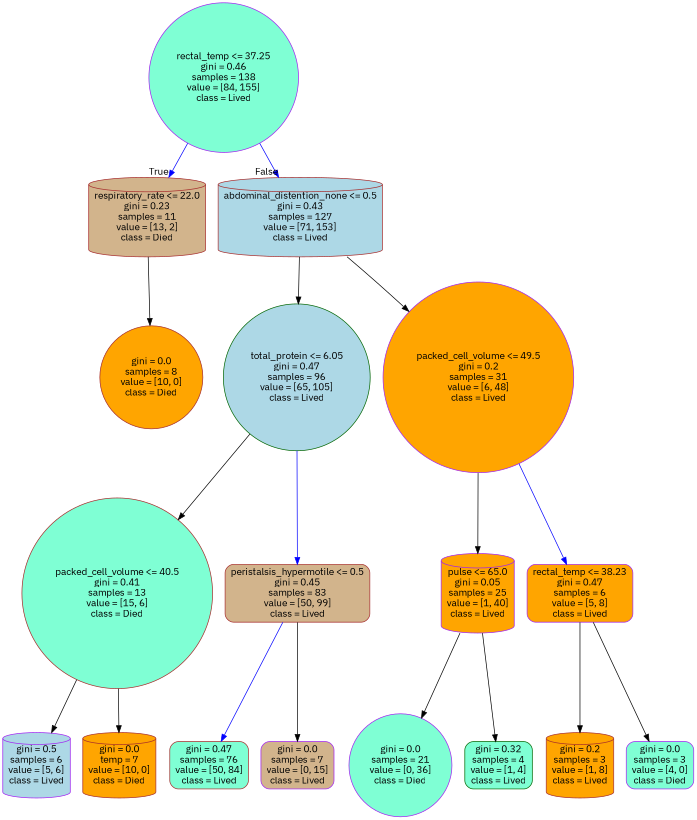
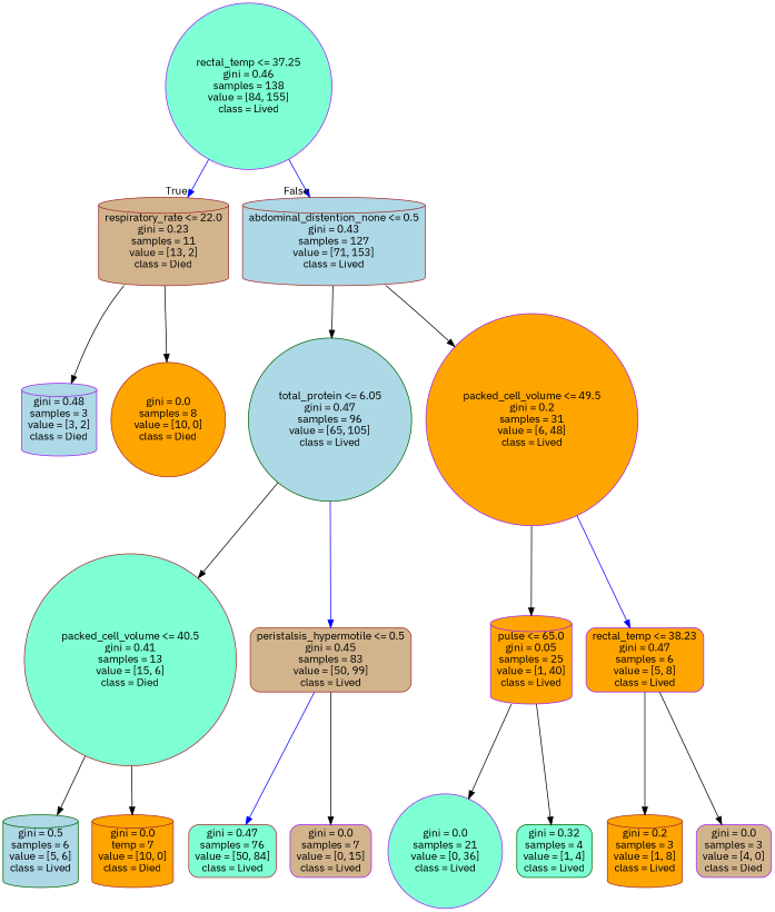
  digraph {
    fontname="IBM Plex Sans"
    node [color=purple fillcolor=orange fontname="IBM Plex Sans" shape=cylinder style="filled, rounded"]
    edge [color=black fontname="IBM Plex Sans"]
    n1 [fillcolor=aquamarine label="rectal_temp <= 37.25\ngini = 0.46\nsamples = 138\nvalue = [84, 155]\nclass = Lived" shape=circle]
    n2 [color=brown fillcolor=tan label="respiratory_rate <= 22.0\ngini = 0.23\nsamples = 11\nvalue = [13, 2]\nclass = Died"]
    n3 [color=brown fillcolor=lightblue label="abdominal_distention_none <= 0.5\ngini = 0.43\nsamples = 127\nvalue = [71, 153]\nclass = Lived"]
+   n4 [fillcolor=lightblue label="gini = 0.48\nsamples = 3\nvalue = [3, 2]\nclass = Died"]
    n5 [color=brown label="gini = 0.0\nsamples = 8\nvalue = [10, 0]\nclass = Died" shape=circle]
    n6 [color=darkgreen fillcolor=lightblue label="total_protein <= 6.05\ngini = 0.47\nsamples = 96\nvalue = [65, 105]\nclass = Lived" shape=circle]
    n7 [label="packed_cell_volume <= 49.5\ngini = 0.2\nsamples = 31\nvalue = [6, 48]\nclass = Lived" shape=circle]
    n8 [color=brown fillcolor=aquamarine label="packed_cell_volume <= 40.5\ngini = 0.41\nsamples = 13\nvalue = [15, 6]\nclass = Died" shape=circle]
    n9 [color=brown fillcolor=tan label="peristalsis_hypermotile <= 0.5\ngini = 0.45\nsamples = 83\nvalue = [50, 99]\nclass = Lived" shape=box]
    n10 [label="pulse <= 65.0\ngini = 0.05\nsamples = 25\nvalue = [1, 40]\nclass = Lived"]
    n11 [label="rectal_temp <= 38.23\ngini = 0.47\nsamples = 6\nvalue = [5, 8]\nclass = Lived" shape=box]
-   n12 [fillcolor=lightblue label="gini = 0.5\nsamples = 6\nvalue = [5, 6]\nclass = Lived"]
+   n12 [color=darkgreen fillcolor=lightblue label="gini = 0.5\nsamples = 6\nvalue = [5, 6]\nclass = Lived"]
    n13 [color=brown label="gini = 0.0\ntemp = 7\nvalue = [10, 0]\nclass = Died"]
    n14 [color=brown fillcolor=aquamarine label="gini = 0.47\nsamples = 76\nvalue = [50, 84]\nclass = Lived" shape=box]
    n15 [fillcolor=tan label="gini = 0.0\nsamples = 7\nvalue = [0, 15]\nclass = Lived" shape=box]
-   n16 [fillcolor=aquamarine label="gini = 0.0\nsamples = 21\nvalue = [0, 36]\nclass = Died" shape=circle]
+   n16 [fillcolor=aquamarine label="gini = 0.0\nsamples = 21\nvalue = [0, 36]\nclass = Lived" shape=circle]
    n17 [color=darkgreen fillcolor=aquamarine label="gini = 0.32\nsamples = 4\nvalue = [1, 4]\nclass = Lived" shape=box]
    n18 [color=brown label="gini = 0.2\nsamples = 3\nvalue = [1, 8]\nclass = Lived"]
-   n19 [fillcolor=aquamarine label="gini = 0.0\nsamples = 3\nvalue = [4, 0]\nclass = Died" shape=box]
+   n19 [fillcolor=tan label="gini = 0.0\nsamples = 3\nvalue = [4, 0]\nclass = Died" shape=box]
    n1 -> n2 [color=blue headlabel=True labelangle=45 labeldistance=2.5]
    n1 -> n3 [color=blue headlabel=False labelangle=-45 labeldistance=2.5]
+   n2 -> n4
    n2 -> n5
    n3 -> n6
    n3 -> n7
    n6 -> n8
    n6 -> n9 [color=blue]
    n7 -> n10
    n7 -> n11 [color=blue]
    n8 -> n12
    n8 -> n13
    n9 -> n14 [color=blue]
    n9 -> n15
    n10 -> n16
    n10 -> n17
    n11 -> n18
    n11 -> n19
  }
